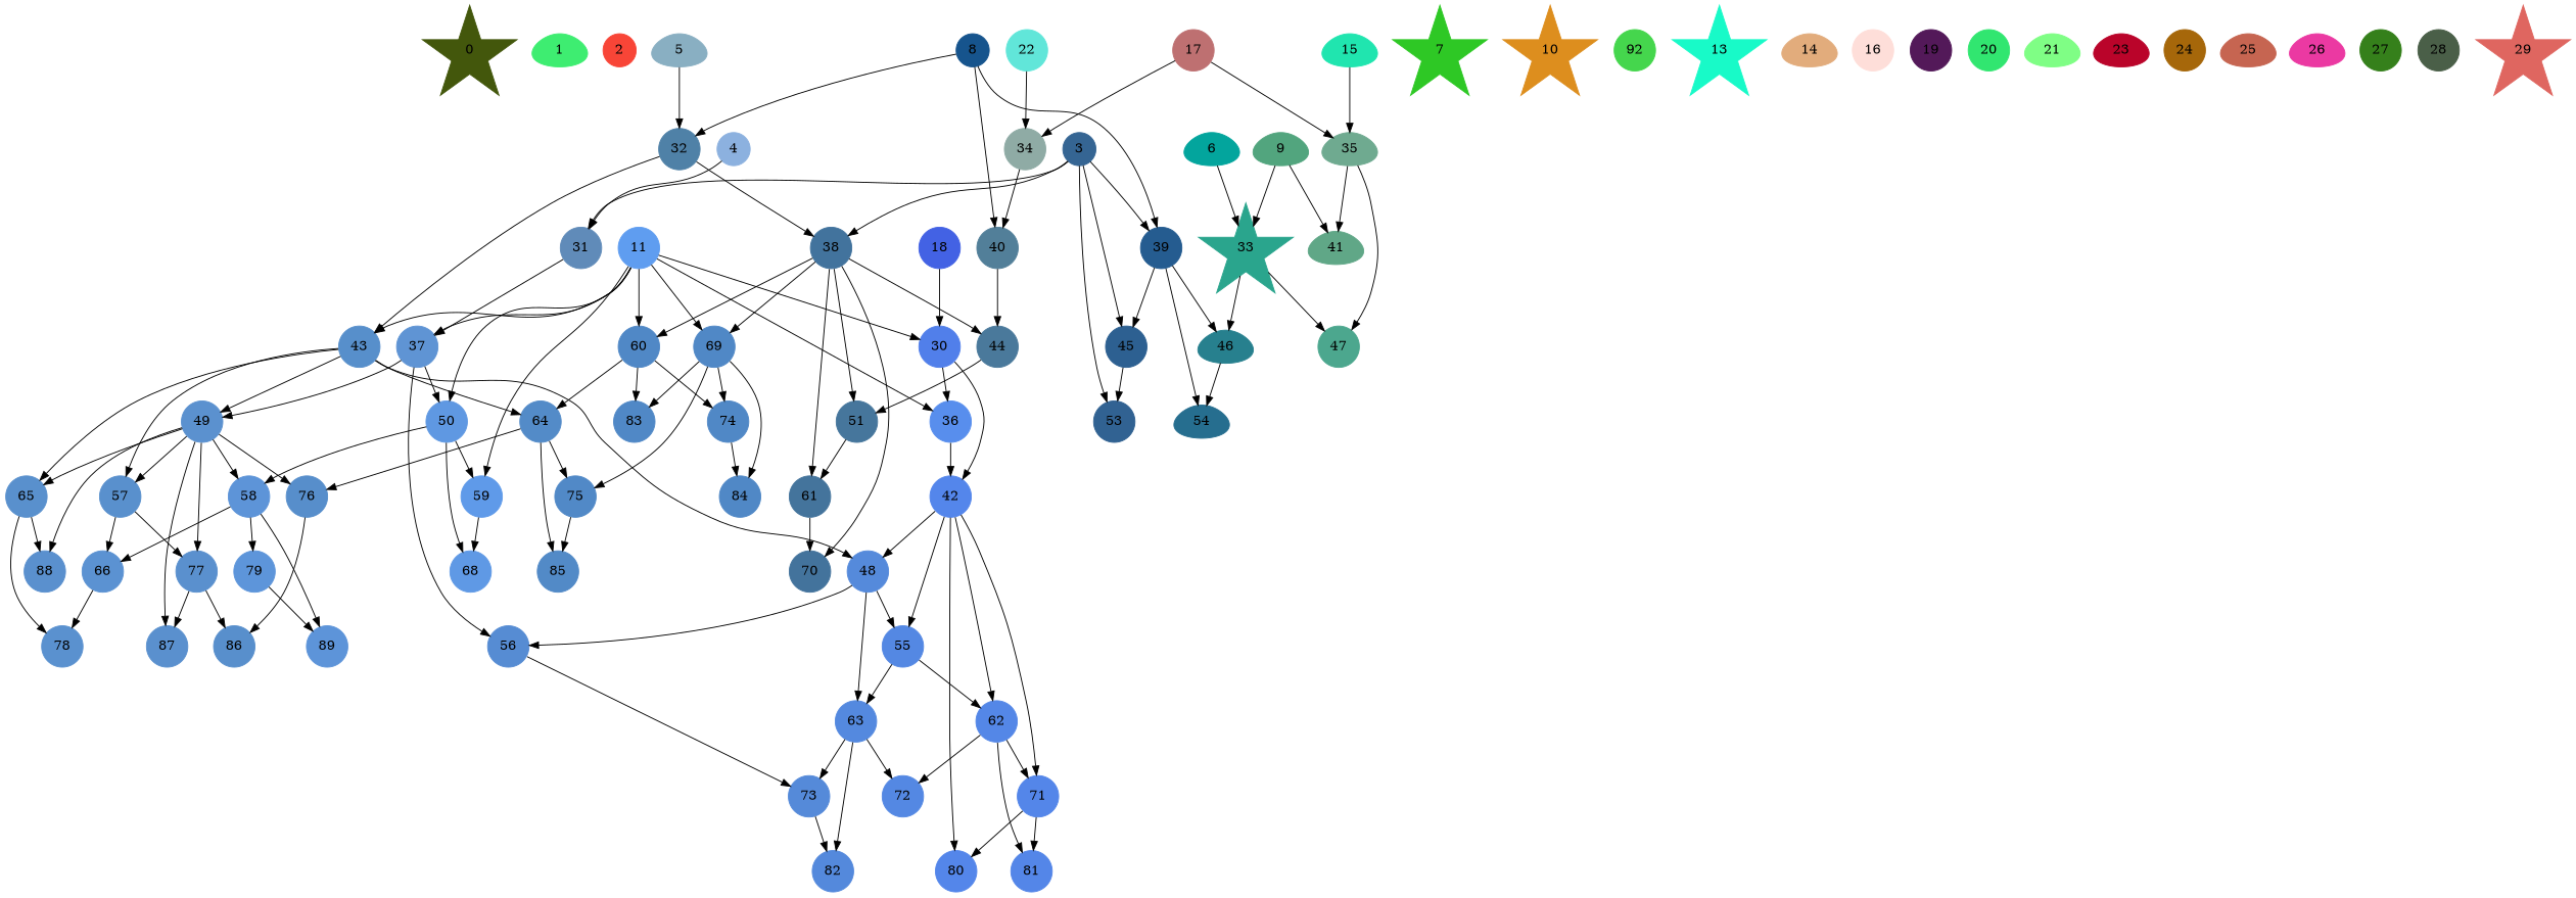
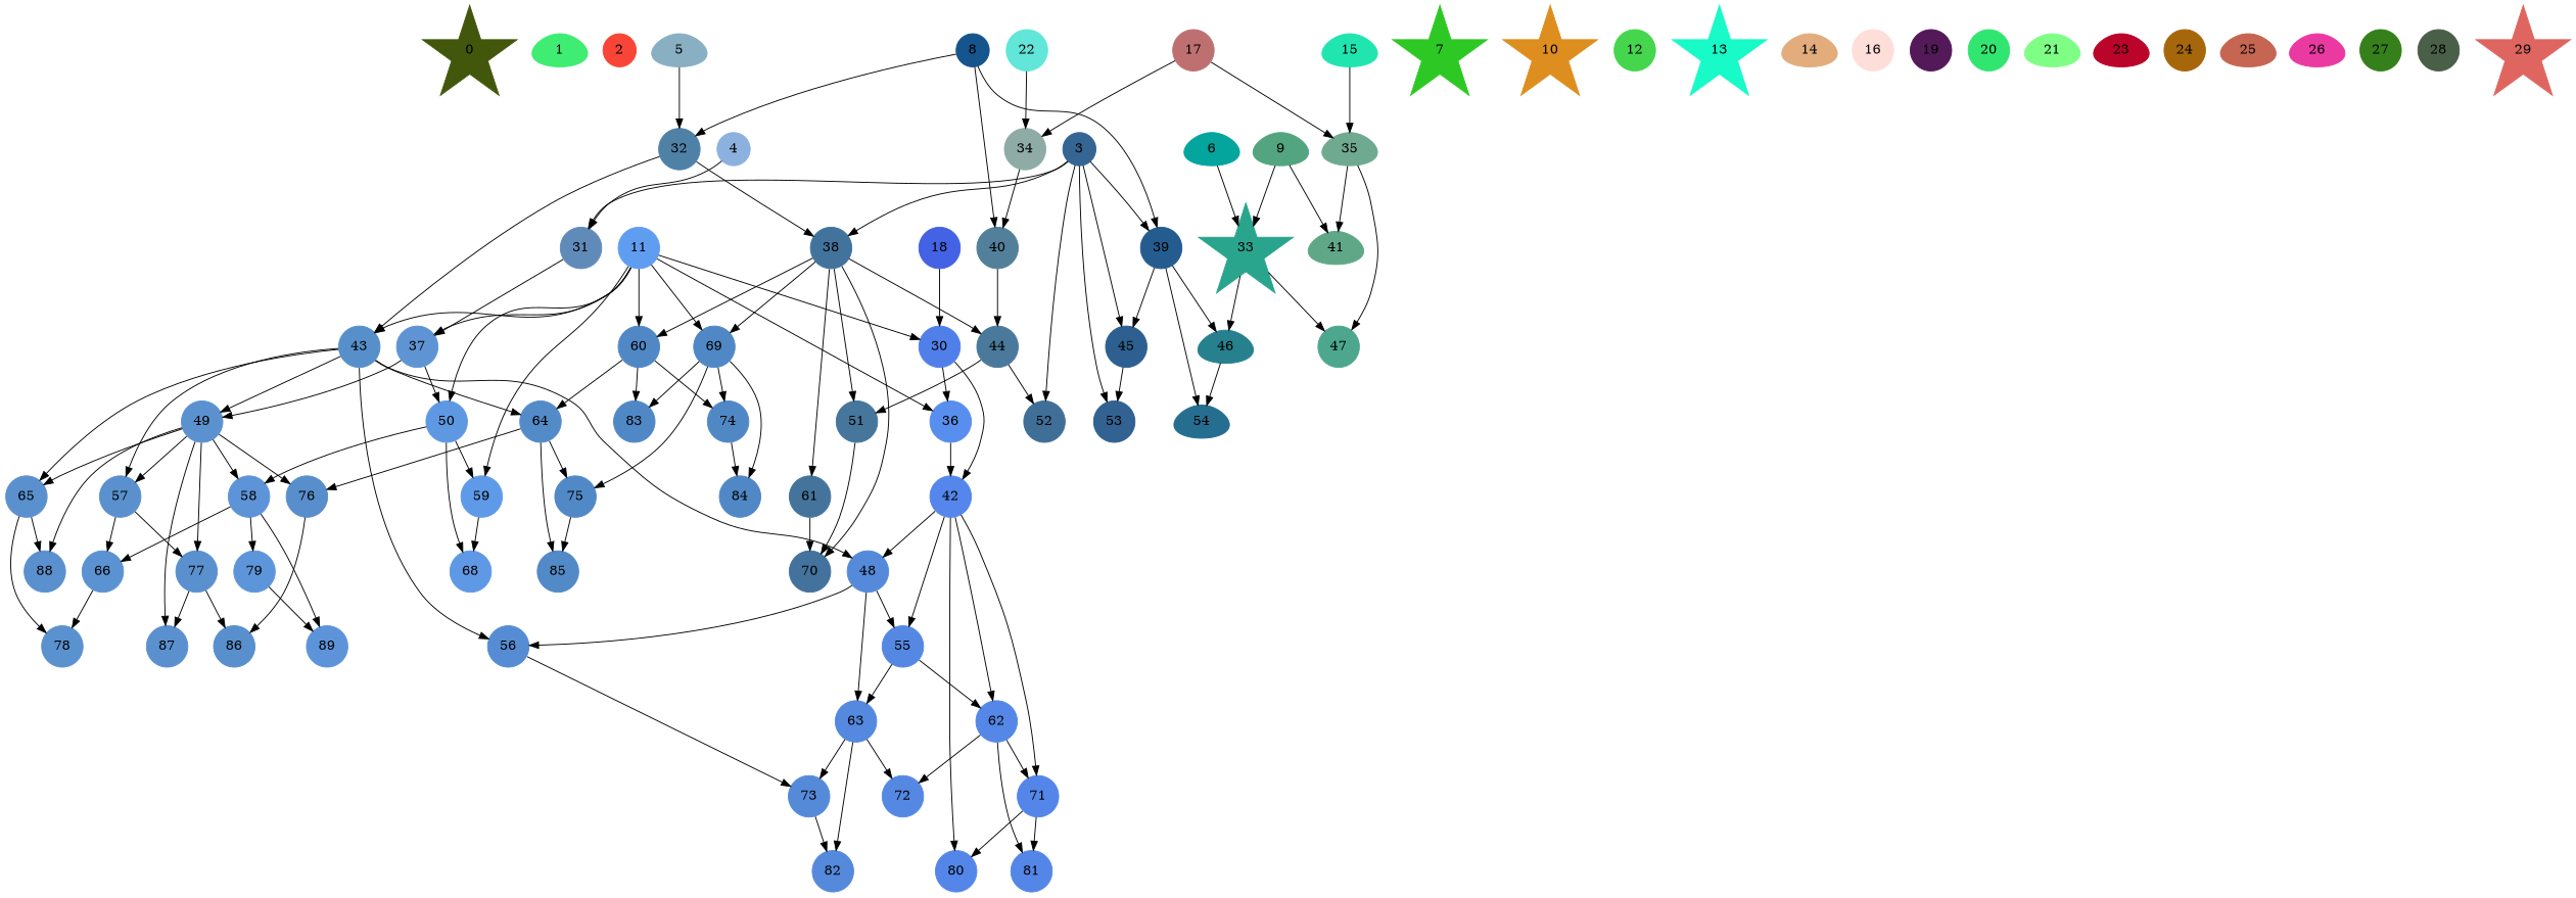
  digraph {
    node [color="#5088c6" shape=circle style=filled]
    n1 [color="#43570c" label=0 shape=star]
    n2 [color="#3eed71" label=1 shape=egg]
    n3 [color="#f84537" label=2]
    n4 [color="#356593" label=3]
    n5 [color="#608bb9" label=31]
    n6 [color="#42739d" label=38]
    n7 [color="#255c90" label=39]
    n8 [color="#2d6091" label=45]
+   n9 [color="#3f6f97" label=52]
    n10 [color="#316292" label=53]
    n11 [color="#5f94d4" label=37]
    n12 [label=60]
    n13 [label=69]
    n14 [color="#4a799b" label=44]
    n15 [color="#46769c" label=51]
    n16 [color="#44749c" label=61]
    n17 [color="#43739c" label=70]
    n18 [color="#27808e" label=46 shape=egg]
    n19 [color="#266e8f" label=54 shape=egg]
    n20 [color="#8cb1df" label=4]
    n21 [color="#89afc2" label=5 shape=egg]
    n22 [color="#4f81a7" label=32]
    n23 [color="#578fcb" label=43]
    n24 [color="#03a59d" label=6 shape=egg]
    n25 [color="#2aa58d" label=33 shape=star]
    n26 [color="#4ca78e" label=47]
    n27 [color="#2ec825" label=7 shape=star]
    n28 [color="#16548d" label=8]
    n29 [color="#527f99" label=40]
    n30 [color="#52a57e" label=9 shape=egg]
    n31 [color="#60a787" label=41 shape=egg]
    n32 [color="#dd8e1e" label=10 shape=star]
    n33 [color="#5f9df0" label=11]
    n34 [color="#517fea" label=30]
    n35 [color="#588eed" label=36]
    n36 [color="#5f98e2" label=50]
    n37 [color="#5f9ae9" label=59]
    n38 [color="#5486eb" label=42]
    n39 [color="#5b91cf" label=49]
    n40 [color="#558adb" label=48]
    n41 [color="#568cd3" label=56]
    n42 [color="#5990cd" label=57]
    n43 [color="#538bc8" label=64]
    n44 [color="#5990cd" label=65]
    n45 [color="#5d94d8" label=58]
    n46 [color="#5f99e5" label=68]
    n47 [label=74]
    n48 [label=83]
    n49 [color="#5189c7" label=75]
    n50 [label=84]
-   n51 [color="#45d64d" label=92]
+   n51 [color="#45d64d" label=12]
    n52 [color="#18fac8" label=13 shape=star]
    n53 [color="#e2ac7c" label=14 shape=egg]
    n54 [color="#20e5af" label=15 shape=egg]
    n55 [color="#6faa90" label=35 shape=egg]
    n56 [color="#feded9" label=16]
    n57 [color="#be7071" label=17]
    n58 [color="#8faba5" label=34]
    n59 [color="#4362e4" label=18]
    n60 [color="#531959" label=19]
    n61 [color="#31e670" label=20]
    n62 [color="#7ffe85" label=21 shape=egg]
    n63 [color="#61e6d9" label=22]
    n64 [color="#ba042a" label=23 shape=egg]
    n65 [color="#a6670a" label=24]
    n66 [color="#c66551" label=25 shape=egg]
    n67 [color="#eb39a2" label=26 shape=egg]
    n68 [color="#35801b" label=27]
    n69 [color="#4a5f48" label=28]
    n70 [color="#df6660" label=29 shape=star]
    n71 [color="#5488e3" label=55]
    n72 [color="#5487e7" label=62]
    n73 [color="#5486e9" label=71]
    n74 [color="#5486ea" label=80]
    n75 [color="#578ecb" label=76]
    n76 [color="#5a90ce" label=77]
    n77 [color="#5a90ce" label=87]
    n78 [color="#5a90ce" label=88]
    n79 [color="#5489df" label=63]
    n80 [color="#5488e3" label=72]
    n81 [color="#5486e8" label=81]
    n82 [color="#558ad9" label=73]
    n83 [color="#5b92d2" label=66]
    n84 [color="#528ac7" label=85]
    n85 [color="#5a91cf" label=78]
    n86 [color="#5489dc" label=82]
    n87 [color="#5d95da" label=79]
    n88 [color="#5d94d9" label=89]
    n89 [color="#588fcc" label=86]
    n4 -> n5
    n4 -> n6
    n4 -> n7
    n4 -> n8
+   n4 -> n9
    n4 -> n10
    n5 -> n11
    n6 -> n12
    n6 -> n13
    n6 -> n14
    n6 -> n15
    n6 -> n16
    n6 -> n17
    n7 -> n8
    n7 -> n18
    n7 -> n19
    n8 -> n10
    n11 -> n36
    n11 -> n39
    n12 -> n43
    n12 -> n47
    n12 -> n48
    n13 -> n47
    n13 -> n48
    n13 -> n49
    n13 -> n50
+   n14 -> n9
    n14 -> n15
-   n15 -> n16
+   n15 -> n17
    n16 -> n17
    n18 -> n19
    n20 -> n5
    n21 -> n22
    n22 -> n6
    n22 -> n23
    n23 -> n39
    n23 -> n40
-   n11 -> n41
+   n23 -> n41
    n23 -> n42
    n23 -> n43
    n23 -> n44
    n24 -> n25
    n25 -> n18
    n25 -> n26
    n28 -> n7
    n28 -> n22
    n28 -> n29
    n29 -> n14
    n30 -> n25
    n30 -> n31
    n33 -> n11
    n33 -> n12
    n33 -> n13
    n33 -> n23
    n33 -> n34
    n33 -> n35
    n33 -> n36
    n33 -> n37
    n34 -> n35
    n34 -> n38
    n35 -> n38
    n36 -> n37
    n36 -> n45
    n36 -> n46
    n37 -> n46
    n38 -> n40
    n38 -> n71
    n38 -> n72
    n38 -> n73
    n38 -> n74
    n39 -> n42
    n39 -> n44
    n39 -> n45
    n39 -> n75
    n39 -> n76
    n39 -> n77
    n39 -> n78
    n40 -> n41
    n40 -> n71
    n40 -> n79
    n41 -> n82
    n42 -> n76
    n42 -> n83
    n43 -> n49
    n43 -> n75
    n43 -> n84
    n44 -> n78
    n44 -> n85
    n45 -> n83
    n45 -> n87
    n45 -> n88
    n47 -> n50
    n49 -> n84
    n54 -> n55
    n55 -> n26
    n55 -> n31
    n57 -> n55
    n57 -> n58
    n58 -> n29
    n59 -> n34
    n63 -> n58
    n71 -> n72
    n71 -> n79
    n72 -> n73
    n72 -> n80
    n72 -> n81
    n73 -> n74
    n73 -> n81
    n75 -> n89
    n76 -> n77
    n76 -> n89
    n79 -> n80
    n79 -> n82
    n79 -> n86
    n82 -> n86
    n83 -> n85
    n87 -> n88
  }
